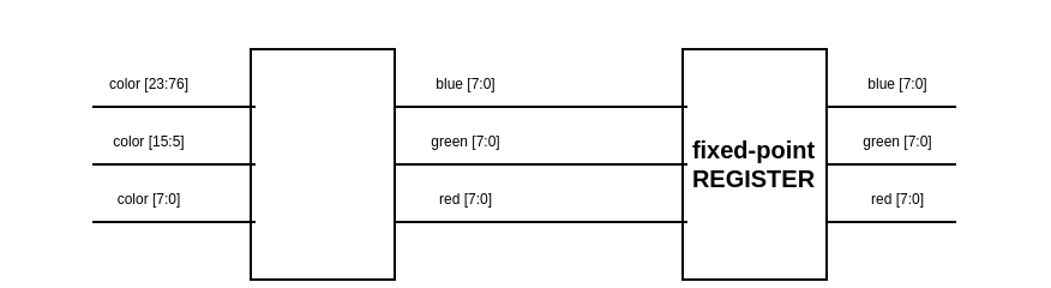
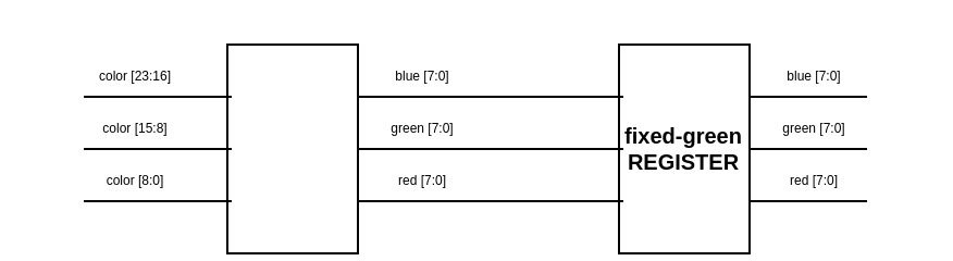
  <mxCell id="0" />
  <mxCell id="1" parent="0" />
  <mxCell id="2" value="" style="rounded=0;whiteSpace=wrap;html=1;rotation=-90;" vertex="1" parent="1"><mxGeometry x="86" y="38" width="96" height="60" as="geometry" /></mxCell>
  <mxCell id="3" value="" style="endArrow=none;html=1;rounded=0;" edge="1" parent="1"><mxGeometry width="50" height="50" relative="1" as="geometry"><mxPoint x="38" y="44" as="sourcePoint" /><mxPoint x="106" y="44" as="targetPoint" /></mxGeometry></mxCell>
  <mxCell id="4" value="" style="endArrow=none;html=1;rounded=0;" edge="1" parent="1"><mxGeometry width="50" height="50" relative="1" as="geometry"><mxPoint x="38" y="68" as="sourcePoint" /><mxPoint x="106" y="68" as="targetPoint" /></mxGeometry></mxCell>
  <mxCell id="5" value="" style="endArrow=none;html=1;rounded=0;" edge="1" parent="1"><mxGeometry width="50" height="50" relative="1" as="geometry"><mxPoint x="38" y="92" as="sourcePoint" /><mxPoint x="106" y="92" as="targetPoint" /></mxGeometry></mxCell>
- <mxCell id="6" value="color [23:76]" style="text;strokeColor=none;align=center;fillColor=none;html=1;verticalAlign=middle;whiteSpace=wrap;rounded=0;fontSize=6;" vertex="1" parent="1"><mxGeometry x="20" y="20" width="84" height="30" as="geometry" /></mxCell>
- <mxCell id="7" value="color [15:5]" style="text;strokeColor=none;align=center;fillColor=none;html=1;verticalAlign=middle;whiteSpace=wrap;rounded=0;fontSize=6;" vertex="1" parent="1"><mxGeometry x="20" y="44" width="84" height="30" as="geometry" /></mxCell>
- <mxCell id="8" value="color [7:0]" style="text;strokeColor=none;align=center;fillColor=none;html=1;verticalAlign=middle;whiteSpace=wrap;rounded=0;fontSize=6;" vertex="1" parent="1"><mxGeometry x="20" y="68" width="84" height="30" as="geometry" /></mxCell>
+ <mxCell id="6" value="color [23:16]" style="text;strokeColor=none;align=center;fillColor=none;html=1;verticalAlign=middle;whiteSpace=wrap;rounded=0;fontSize=6;" vertex="1" parent="1"><mxGeometry x="20" y="20" width="84" height="30" as="geometry" /></mxCell>
+ <mxCell id="7" value="color [15:8]" style="text;strokeColor=none;align=center;fillColor=none;html=1;verticalAlign=middle;whiteSpace=wrap;rounded=0;fontSize=6;" vertex="1" parent="1"><mxGeometry x="20" y="44" width="84" height="30" as="geometry" /></mxCell>
+ <mxCell id="8" value="color [8:0]" style="text;strokeColor=none;align=center;fillColor=none;html=1;verticalAlign=middle;whiteSpace=wrap;rounded=0;fontSize=6;" vertex="1" parent="1"><mxGeometry x="20" y="68" width="84" height="30" as="geometry" /></mxCell>
  <mxCell id="9" value="" style="endArrow=none;html=1;rounded=0;" edge="1" parent="1"><mxGeometry width="50" height="50" relative="1" as="geometry"><mxPoint x="164" y="44" as="sourcePoint" /><mxPoint x="218" y="44" as="targetPoint" /></mxGeometry></mxCell>
  <mxCell id="10" value="" style="endArrow=none;html=1;rounded=0;" edge="1" parent="1"><mxGeometry width="50" height="50" relative="1" as="geometry"><mxPoint x="164" y="68" as="sourcePoint" /><mxPoint x="218" y="68" as="targetPoint" /></mxGeometry></mxCell>
  <mxCell id="11" value="" style="endArrow=none;html=1;rounded=0;" edge="1" parent="1"><mxGeometry width="50" height="50" relative="1" as="geometry"><mxPoint x="164" y="92" as="sourcePoint" /><mxPoint x="218" y="92" as="targetPoint" /></mxGeometry></mxCell>
  <mxCell id="12" value="blue [7:0]" style="text;strokeColor=none;align=center;fillColor=none;html=1;verticalAlign=middle;whiteSpace=wrap;rounded=0;fontSize=6;" vertex="1" parent="1"><mxGeometry x="152" y="20" width="84" height="30" as="geometry" /></mxCell>
  <mxCell id="13" value="green [7:0]" style="text;strokeColor=none;align=center;fillColor=none;html=1;verticalAlign=middle;whiteSpace=wrap;rounded=0;fontSize=6;" vertex="1" parent="1"><mxGeometry x="152" y="44" width="84" height="30" as="geometry" /></mxCell>
  <mxCell id="14" value="red [7:0]" style="text;strokeColor=none;align=center;fillColor=none;html=1;verticalAlign=middle;whiteSpace=wrap;rounded=0;fontSize=6;" vertex="1" parent="1"><mxGeometry x="152" y="68" width="84" height="30" as="geometry" /></mxCell>
  <mxCell id="15" value="" style="rounded=0;whiteSpace=wrap;html=1;rotation=-90;" vertex="1" parent="1"><mxGeometry x="266" y="38" width="96" height="60" as="geometry" /></mxCell>
  <mxCell id="16" value="" style="endArrow=none;html=1;rounded=0;" edge="1" parent="1"><mxGeometry width="50" height="50" relative="1" as="geometry"><mxPoint x="218" y="44" as="sourcePoint" /><mxPoint x="286" y="44" as="targetPoint" /></mxGeometry></mxCell>
  <mxCell id="17" value="" style="endArrow=none;html=1;rounded=0;" edge="1" parent="1"><mxGeometry width="50" height="50" relative="1" as="geometry"><mxPoint x="218" y="68" as="sourcePoint" /><mxPoint x="286" y="68" as="targetPoint" /></mxGeometry></mxCell>
  <mxCell id="18" value="" style="endArrow=none;html=1;rounded=0;" edge="1" parent="1"><mxGeometry width="50" height="50" relative="1" as="geometry"><mxPoint x="218" y="92" as="sourcePoint" /><mxPoint x="286" y="92" as="targetPoint" /></mxGeometry></mxCell>
  <mxCell id="19" value="" style="endArrow=none;html=1;rounded=0;" edge="1" parent="1"><mxGeometry width="50" height="50" relative="1" as="geometry"><mxPoint x="344" y="44" as="sourcePoint" /><mxPoint x="398" y="44" as="targetPoint" /></mxGeometry></mxCell>
  <mxCell id="20" value="" style="endArrow=none;html=1;rounded=0;" edge="1" parent="1"><mxGeometry width="50" height="50" relative="1" as="geometry"><mxPoint x="344" y="68" as="sourcePoint" /><mxPoint x="398" y="68" as="targetPoint" /></mxGeometry></mxCell>
  <mxCell id="21" value="" style="endArrow=none;html=1;rounded=0;" edge="1" parent="1"><mxGeometry width="50" height="50" relative="1" as="geometry"><mxPoint x="344" y="92" as="sourcePoint" /><mxPoint x="398" y="92" as="targetPoint" /></mxGeometry></mxCell>
  <mxCell id="22" value="blue [7:0]" style="text;strokeColor=none;align=center;fillColor=none;html=1;verticalAlign=middle;whiteSpace=wrap;rounded=0;fontSize=6;" vertex="1" parent="1"><mxGeometry x="332" y="20" width="84" height="30" as="geometry" /></mxCell>
  <mxCell id="23" value="green [7:0]" style="text;strokeColor=none;align=center;fillColor=none;html=1;verticalAlign=middle;whiteSpace=wrap;rounded=0;fontSize=6;" vertex="1" parent="1"><mxGeometry x="332" y="44" width="84" height="30" as="geometry" /></mxCell>
  <mxCell id="24" value="red [7:0]" style="text;strokeColor=none;align=center;fillColor=none;html=1;verticalAlign=middle;whiteSpace=wrap;rounded=0;fontSize=6;" vertex="1" parent="1"><mxGeometry x="332" y="68" width="84" height="30" as="geometry" /></mxCell>
- <mxCell id="25" value="&lt;b&gt;fixed-point REGISTER&lt;/b&gt;" style="text;strokeColor=none;align=center;fillColor=none;html=1;verticalAlign=middle;whiteSpace=wrap;rounded=0;fontSize=10;" vertex="1" parent="1"><mxGeometry x="269" y="59" width="90" height="18" as="geometry" /></mxCell>
+ <mxCell id="25" value="&lt;b&gt;fixed-green REGISTER&lt;/b&gt;" style="text;strokeColor=none;align=center;fillColor=none;html=1;verticalAlign=middle;whiteSpace=wrap;rounded=0;fontSize=10;" vertex="1" parent="1"><mxGeometry x="269" y="59" width="90" height="18" as="geometry" /></mxCell>
